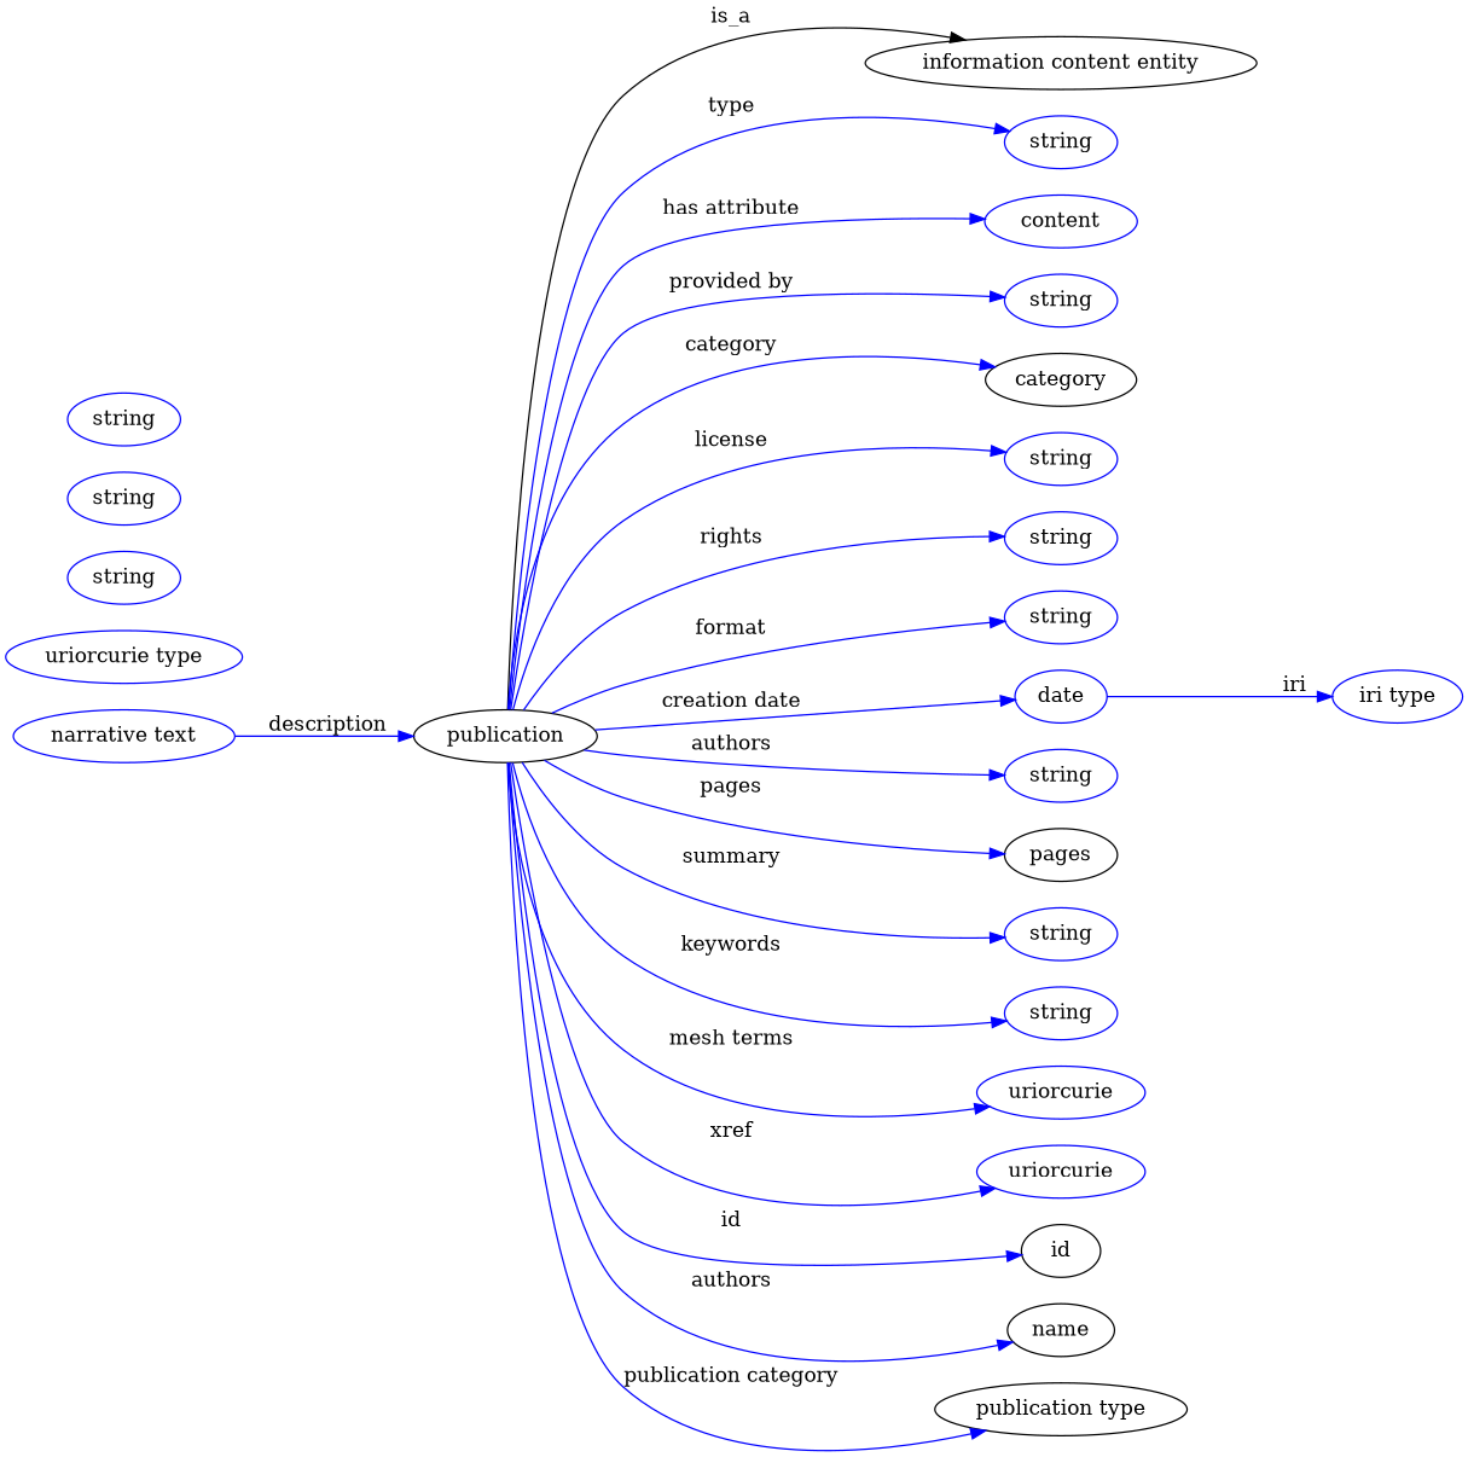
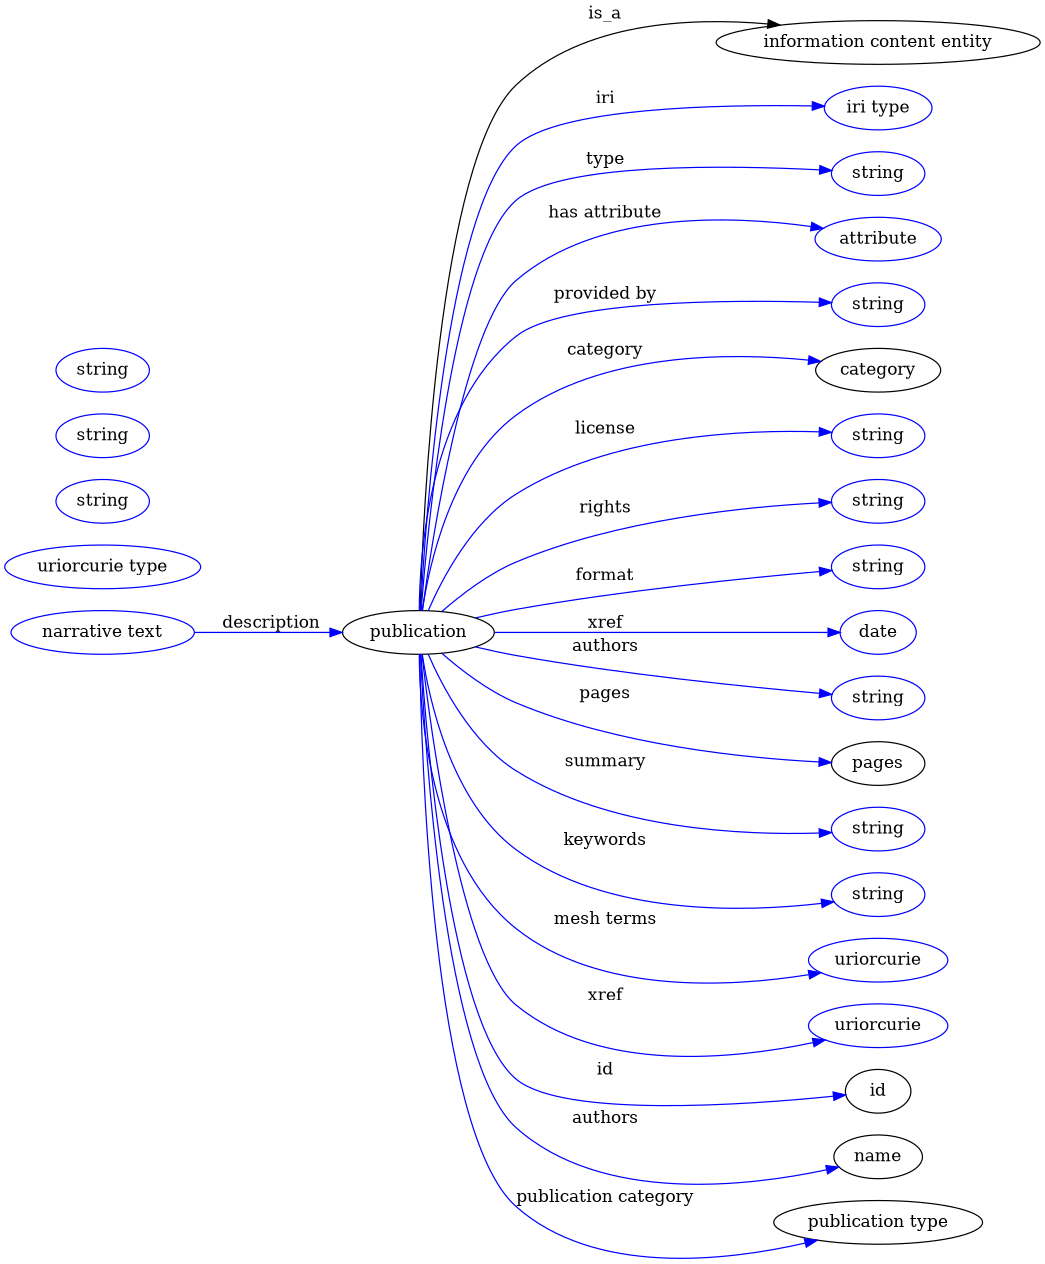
  digraph {
    rankdir=LR
    node [color=blue]
    edge [color=blue style=solid]
    n1 [height=0.5 label=publication width=1.7332 color=""]
    "information content entity" [height=0.5 width=3.7011 color=""]
    n3 [height=0.5 label="iri type" width=1.2277]
    n4 [height=0.5 label=string width=1.0652]
-   n5 [height=0.5 label=content width=1.4443]
+   n5 [height=0.5 label=attribute width=1.4443]
    n6 [height=0.5 label=string width=1.0652]
    category [height=0.5 width=1.4263 color=""]
    n8 [height=0.5 label=string width=1.0652]
    n9 [height=0.5 label=string width=1.0652]
    n10 [height=0.5 label=string width=1.0652]
    n11 [height=0.5 label=date width=0.86659]
    n12 [height=0.5 label=string width=1.0652]
    pages [height=0.5 width=1.0652 color=""]
    n14 [height=0.5 label=string width=1.0652]
    n15 [height=0.5 label=string width=1.0652]
    n16 [height=0.5 label=uriorcurie width=1.5887]
    n17 [height=0.5 label=uriorcurie width=1.5887]
    id [height=0.5 width=0.75 color=""]
    name [height=0.5 width=1.011 color=""]
    "publication type" [height=0.5 width=2.3831 color=""]
    n21 [height=0.5 label="narrative text" width=2.0943]
    n22 [height=0.5 label="uriorcurie type" width=2.0762]
    n23 [height=0.5 label=string width=1.0652]
    n24 [height=0.5 label=string width=1.0652]
    n25 [height=0.5 label=string width=1.0652]
    n1 -> "information content entity" [label=is_a color="" style=""]
-   n11 -> n3 [label=iri]
+   n1 -> n3 [label=iri]
    n1 -> n4 [label=type]
    n1 -> n5 [label="has attribute"]
    n1 -> n6 [label="provided by"]
    n1 -> category [label=category]
    n1 -> n8 [label=license]
    n1 -> n9 [label=rights]
    n1 -> n10 [label=format]
-   n1 -> n11 [label="creation date"]
+   n1 -> n11 [label=xref]
    n1 -> n12 [label=authors]
    n1 -> pages [label=pages]
    n1 -> n14 [label=summary]
    n1 -> n15 [label=keywords]
    n1 -> n16 [label="mesh terms"]
    n1 -> n17 [label=xref]
    n1 -> id [label=id]
    n1 -> name [label=authors]
    n1 -> "publication type" [label="publication category"]
    n21 -> n1 [label=description]
  }
